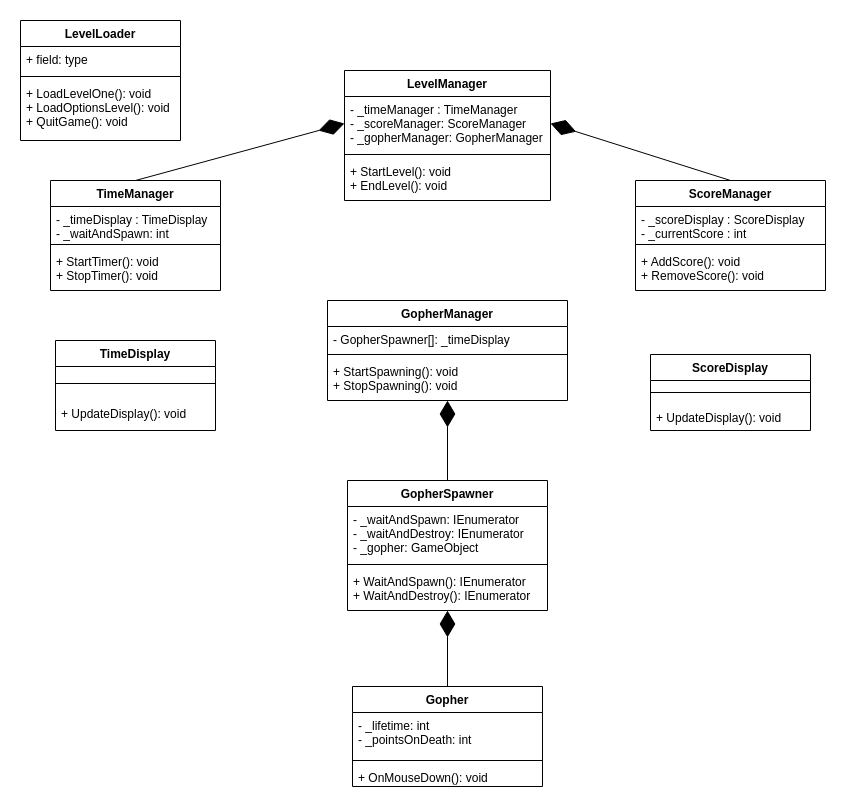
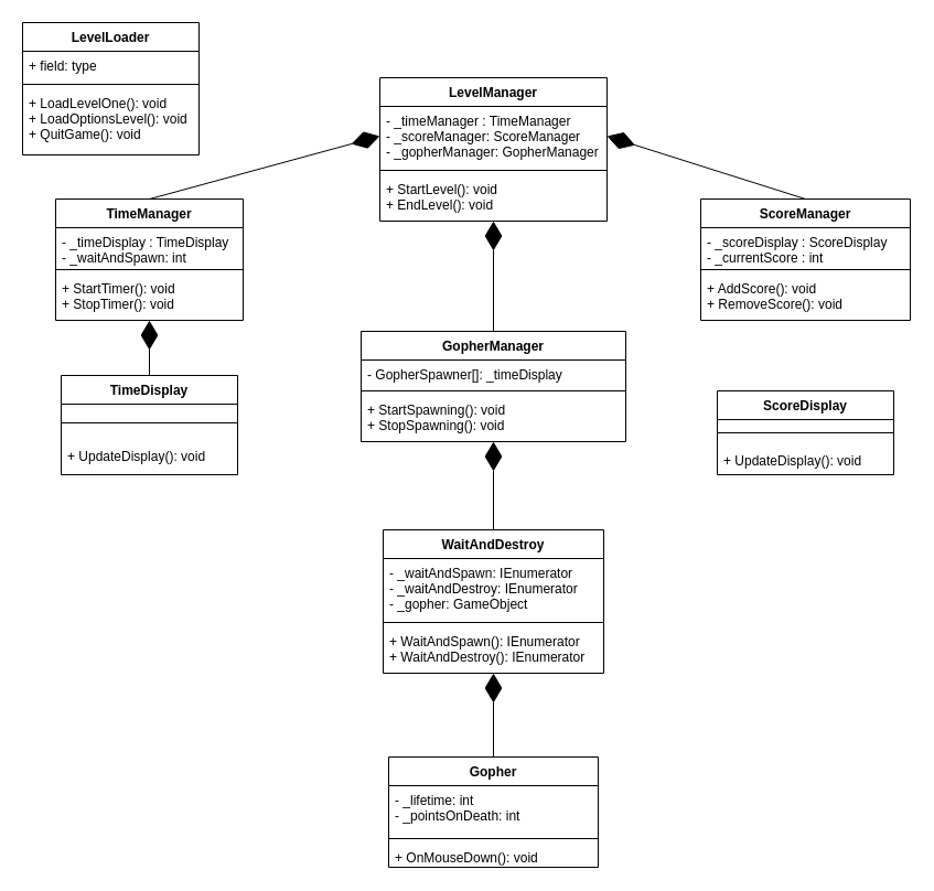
  <mxCell id="0" />
  <mxCell id="1" parent="0" />
  <mxCell id="2" value="LevelLoader" style="swimlane;fontStyle=1;align=center;verticalAlign=top;childLayout=stackLayout;horizontal=1;startSize=26;horizontalStack=0;resizeParent=1;resizeParentMax=0;resizeLast=0;collapsible=1;marginBottom=0;" vertex="1" parent="1"><mxGeometry x="20" y="20" width="160" height="120" as="geometry" /></mxCell>
  <mxCell id="3" value="+ field: type" style="text;strokeColor=none;fillColor=none;align=left;verticalAlign=top;spacingLeft=4;spacingRight=4;overflow=hidden;rotatable=0;points=[[0,0.5],[1,0.5]];portConstraint=eastwest;" vertex="1" parent="2"><mxGeometry y="26" width="160" height="26" as="geometry" /></mxCell>
  <mxCell id="4" value="" style="line;strokeWidth=1;fillColor=none;align=left;verticalAlign=middle;spacingTop=-1;spacingLeft=3;spacingRight=3;rotatable=0;labelPosition=right;points=[];portConstraint=eastwest;" vertex="1" parent="2"><mxGeometry y="52" width="160" height="8" as="geometry" /></mxCell>
  <mxCell id="5" value="+ LoadLevelOne(): void&#10;+ LoadOptionsLevel(): void&#10;+ QuitGame(): void" style="text;strokeColor=none;fillColor=none;align=left;verticalAlign=top;spacingLeft=4;spacingRight=4;overflow=hidden;rotatable=0;points=[[0,0.5],[1,0.5]];portConstraint=eastwest;" vertex="1" parent="2"><mxGeometry y="60" width="160" height="60" as="geometry" /></mxCell>
  <mxCell id="6" value="LevelManager" style="swimlane;fontStyle=1;align=center;verticalAlign=top;childLayout=stackLayout;horizontal=1;startSize=26;horizontalStack=0;resizeParent=1;resizeParentMax=0;resizeLast=0;collapsible=1;marginBottom=0;" vertex="1" parent="1"><mxGeometry x="344" y="70" width="206" height="130" as="geometry" /></mxCell>
  <mxCell id="7" value="- _timeManager : TimeManager&#10;- _scoreManager: ScoreManager&#10;- _gopherManager: GopherManager" style="text;strokeColor=none;fillColor=none;align=left;verticalAlign=top;spacingLeft=4;spacingRight=4;overflow=hidden;rotatable=0;points=[[0,0.5],[1,0.5]];portConstraint=eastwest;" vertex="1" parent="6"><mxGeometry y="26" width="206" height="54" as="geometry" /></mxCell>
  <mxCell id="8" value="" style="line;strokeWidth=1;fillColor=none;align=left;verticalAlign=middle;spacingTop=-1;spacingLeft=3;spacingRight=3;rotatable=0;labelPosition=right;points=[];portConstraint=eastwest;" vertex="1" parent="6"><mxGeometry y="80" width="206" height="8" as="geometry" /></mxCell>
  <mxCell id="9" value="+ StartLevel(): void&#10;+ EndLevel(): void" style="text;strokeColor=none;fillColor=none;align=left;verticalAlign=top;spacingLeft=4;spacingRight=4;overflow=hidden;rotatable=0;points=[[0,0.5],[1,0.5]];portConstraint=eastwest;" vertex="1" parent="6"><mxGeometry y="88" width="206" height="42" as="geometry" /></mxCell>
  <mxCell id="10" value="" style="endArrow=diamondThin;endFill=1;endSize=24;html=1;entryX=0;entryY=0.5;entryDx=0;entryDy=0;exitX=0.5;exitY=0;exitDx=0;exitDy=0;" edge="1" parent="1" source="20" target="7"><mxGeometry width="160" relative="1" as="geometry"><mxPoint x="500" y="370" as="sourcePoint" /><mxPoint x="660" y="370" as="targetPoint" /></mxGeometry></mxCell>
  <mxCell id="11" value="" style="endArrow=diamondThin;endFill=1;endSize=24;html=1;entryX=1;entryY=0.5;entryDx=0;entryDy=0;exitX=0.5;exitY=0;exitDx=0;exitDy=0;" edge="1" parent="1" source="13" target="7"><mxGeometry width="160" relative="1" as="geometry"><mxPoint x="600" y="120" as="sourcePoint" /><mxPoint x="760" y="120" as="targetPoint" /></mxGeometry></mxCell>
+ <mxCell id="12" value="" style="endArrow=diamondThin;endFill=1;endSize=24;html=1;exitX=0.5;exitY=0;exitDx=0;exitDy=0;" edge="1" parent="1" source="24" target="23"><mxGeometry width="160" relative="1" as="geometry"><mxPoint x="500" y="370" as="sourcePoint" /><mxPoint x="660" y="370" as="targetPoint" /></mxGeometry></mxCell>
  <mxCell id="13" value="ScoreManager" style="swimlane;fontStyle=1;align=center;verticalAlign=top;childLayout=stackLayout;horizontal=1;startSize=26;horizontalStack=0;resizeParent=1;resizeParentMax=0;resizeLast=0;collapsible=1;marginBottom=0;" vertex="1" parent="1"><mxGeometry x="635" y="180" width="190" height="110" as="geometry" /></mxCell>
  <mxCell id="14" value="- _scoreDisplay : ScoreDisplay&#10;- _currentScore : int" style="text;strokeColor=none;fillColor=none;align=left;verticalAlign=top;spacingLeft=4;spacingRight=4;overflow=hidden;rotatable=0;points=[[0,0.5],[1,0.5]];portConstraint=eastwest;" vertex="1" parent="13"><mxGeometry y="26" width="190" height="34" as="geometry" /></mxCell>
  <mxCell id="15" value="" style="line;strokeWidth=1;fillColor=none;align=left;verticalAlign=middle;spacingTop=-1;spacingLeft=3;spacingRight=3;rotatable=0;labelPosition=right;points=[];portConstraint=eastwest;" vertex="1" parent="13"><mxGeometry y="60" width="190" height="8" as="geometry" /></mxCell>
  <mxCell id="16" value="+ AddScore(): void&#10;+ RemoveScore(): void" style="text;strokeColor=none;fillColor=none;align=left;verticalAlign=top;spacingLeft=4;spacingRight=4;overflow=hidden;rotatable=0;points=[[0,0.5],[1,0.5]];portConstraint=eastwest;" vertex="1" parent="13"><mxGeometry y="68" width="190" height="42" as="geometry" /></mxCell>
+ <mxCell id="17" value="" style="endArrow=diamondThin;endFill=1;endSize=24;html=1;exitX=0.5;exitY=0;exitDx=0;exitDy=0;" edge="1" parent="1" source="30" target="9"><mxGeometry width="160" relative="1" as="geometry"><mxPoint x="500" y="370" as="sourcePoint" /><mxPoint x="443" y="190" as="targetPoint" /></mxGeometry></mxCell>
  <mxCell id="18" value="" style="endArrow=diamondThin;endFill=1;endSize=24;html=1;" edge="1" parent="1" source="34" target="33"><mxGeometry width="160" relative="1" as="geometry"><mxPoint x="587" y="380" as="sourcePoint" /><mxPoint x="747" y="380" as="targetPoint" /></mxGeometry></mxCell>
  <mxCell id="19" value="" style="endArrow=diamondThin;endFill=1;endSize=24;html=1;exitX=0.5;exitY=0;exitDx=0;exitDy=0;" edge="1" parent="1" source="38" target="37"><mxGeometry width="160" relative="1" as="geometry"><mxPoint x="500" y="386" as="sourcePoint" /><mxPoint x="450" y="556" as="targetPoint" /></mxGeometry></mxCell>
  <mxCell id="20" value="TimeManager" style="swimlane;fontStyle=1;align=center;verticalAlign=top;childLayout=stackLayout;horizontal=1;startSize=26;horizontalStack=0;resizeParent=1;resizeParentMax=0;resizeLast=0;collapsible=1;marginBottom=0;" vertex="1" parent="1"><mxGeometry x="50" y="180" width="170" height="110" as="geometry"><mxRectangle x="40" y="240" width="110" height="26" as="alternateBounds" /></mxGeometry></mxCell>
  <mxCell id="21" value="- _timeDisplay : TimeDisplay&#10;- _waitAndSpawn: int" style="text;strokeColor=none;fillColor=none;align=left;verticalAlign=top;spacingLeft=4;spacingRight=4;overflow=hidden;rotatable=0;points=[[0,0.5],[1,0.5]];portConstraint=eastwest;" vertex="1" parent="20"><mxGeometry y="26" width="170" height="34" as="geometry" /></mxCell>
  <mxCell id="22" value="" style="line;strokeWidth=1;fillColor=none;align=left;verticalAlign=middle;spacingTop=-1;spacingLeft=3;spacingRight=3;rotatable=0;labelPosition=right;points=[];portConstraint=eastwest;" vertex="1" parent="20"><mxGeometry y="60" width="170" height="8" as="geometry" /></mxCell>
  <mxCell id="23" value="+ StartTimer(): void&#10;+ StopTimer(): void" style="text;strokeColor=none;fillColor=none;align=left;verticalAlign=top;spacingLeft=4;spacingRight=4;overflow=hidden;rotatable=0;points=[[0,0.5],[1,0.5]];portConstraint=eastwest;" vertex="1" parent="20"><mxGeometry y="68" width="170" height="42" as="geometry" /></mxCell>
  <mxCell id="24" value="TimeDisplay" style="swimlane;fontStyle=1;align=center;verticalAlign=top;childLayout=stackLayout;horizontal=1;startSize=26;horizontalStack=0;resizeParent=1;resizeParentMax=0;resizeLast=0;collapsible=1;marginBottom=0;" vertex="1" parent="1"><mxGeometry x="55" y="340" width="160" height="90" as="geometry" /></mxCell>
  <mxCell id="25" value="" style="line;strokeWidth=1;fillColor=none;align=left;verticalAlign=middle;spacingTop=-1;spacingLeft=3;spacingRight=3;rotatable=0;labelPosition=right;points=[];portConstraint=eastwest;" vertex="1" parent="24"><mxGeometry y="26" width="160" height="34" as="geometry" /></mxCell>
  <mxCell id="26" value="+ UpdateDisplay(): void" style="text;strokeColor=none;fillColor=none;align=left;verticalAlign=top;spacingLeft=4;spacingRight=4;overflow=hidden;rotatable=0;points=[[0,0.5],[1,0.5]];portConstraint=eastwest;" vertex="1" parent="24"><mxGeometry y="60" width="160" height="30" as="geometry" /></mxCell>
  <mxCell id="27" value="ScoreDisplay" style="swimlane;fontStyle=1;align=center;verticalAlign=top;childLayout=stackLayout;horizontal=1;startSize=26;horizontalStack=0;resizeParent=1;resizeParentMax=0;resizeLast=0;collapsible=1;marginBottom=0;" vertex="1" parent="1"><mxGeometry x="650" y="354" width="160" height="76" as="geometry" /></mxCell>
  <mxCell id="28" value="" style="line;strokeWidth=1;fillColor=none;align=left;verticalAlign=middle;spacingTop=-1;spacingLeft=3;spacingRight=3;rotatable=0;labelPosition=right;points=[];portConstraint=eastwest;" vertex="1" parent="27"><mxGeometry y="26" width="160" height="24" as="geometry" /></mxCell>
  <mxCell id="29" value="+ UpdateDisplay(): void" style="text;strokeColor=none;fillColor=none;align=left;verticalAlign=top;spacingLeft=4;spacingRight=4;overflow=hidden;rotatable=0;points=[[0,0.5],[1,0.5]];portConstraint=eastwest;" vertex="1" parent="27"><mxGeometry y="50" width="160" height="26" as="geometry" /></mxCell>
  <mxCell id="30" value="GopherManager" style="swimlane;fontStyle=1;align=center;verticalAlign=top;childLayout=stackLayout;horizontal=1;startSize=26;horizontalStack=0;resizeParent=1;resizeParentMax=0;resizeLast=0;collapsible=1;marginBottom=0;" vertex="1" parent="1"><mxGeometry x="327" y="300" width="240" height="100" as="geometry" /></mxCell>
  <mxCell id="31" value="- GopherSpawner[]: _timeDisplay" style="text;strokeColor=none;fillColor=none;align=left;verticalAlign=top;spacingLeft=4;spacingRight=4;overflow=hidden;rotatable=0;points=[[0,0.5],[1,0.5]];portConstraint=eastwest;" vertex="1" parent="30"><mxGeometry y="26" width="240" height="24" as="geometry" /></mxCell>
  <mxCell id="32" value="" style="line;strokeWidth=1;fillColor=none;align=left;verticalAlign=middle;spacingTop=-1;spacingLeft=3;spacingRight=3;rotatable=0;labelPosition=right;points=[];portConstraint=eastwest;" vertex="1" parent="30"><mxGeometry y="50" width="240" height="8" as="geometry" /></mxCell>
  <mxCell id="33" value="+ StartSpawning(): void&#10;+ StopSpawning(): void" style="text;strokeColor=none;fillColor=none;align=left;verticalAlign=top;spacingLeft=4;spacingRight=4;overflow=hidden;rotatable=0;points=[[0,0.5],[1,0.5]];portConstraint=eastwest;" vertex="1" parent="30"><mxGeometry y="58" width="240" height="42" as="geometry" /></mxCell>
- <mxCell id="34" value="GopherSpawner" style="swimlane;fontStyle=1;align=center;verticalAlign=top;childLayout=stackLayout;horizontal=1;startSize=26;horizontalStack=0;resizeParent=1;resizeParentMax=0;resizeLast=0;collapsible=1;marginBottom=0;" vertex="1" parent="1"><mxGeometry x="347" y="480" width="200" height="130" as="geometry" /></mxCell>
+ <mxCell id="34" value="WaitAndDestroy" style="swimlane;fontStyle=1;align=center;verticalAlign=top;childLayout=stackLayout;horizontal=1;startSize=26;horizontalStack=0;resizeParent=1;resizeParentMax=0;resizeLast=0;collapsible=1;marginBottom=0;" vertex="1" parent="1"><mxGeometry x="347" y="480" width="200" height="130" as="geometry" /></mxCell>
  <mxCell id="35" value="- _waitAndSpawn: IEnumerator&#10;- _waitAndDestroy: IEnumerator&#10;- _gopher: GameObject" style="text;strokeColor=none;fillColor=none;align=left;verticalAlign=top;spacingLeft=4;spacingRight=4;overflow=hidden;rotatable=0;points=[[0,0.5],[1,0.5]];portConstraint=eastwest;" vertex="1" parent="34"><mxGeometry y="26" width="200" height="54" as="geometry" /></mxCell>
  <mxCell id="36" value="" style="line;strokeWidth=1;fillColor=none;align=left;verticalAlign=middle;spacingTop=-1;spacingLeft=3;spacingRight=3;rotatable=0;labelPosition=right;points=[];portConstraint=eastwest;" vertex="1" parent="34"><mxGeometry y="80" width="200" height="8" as="geometry" /></mxCell>
  <mxCell id="37" value="+ WaitAndSpawn(): IEnumerator&#10;+ WaitAndDestroy(): IEnumerator" style="text;strokeColor=none;fillColor=none;align=left;verticalAlign=top;spacingLeft=4;spacingRight=4;overflow=hidden;rotatable=0;points=[[0,0.5],[1,0.5]];portConstraint=eastwest;" vertex="1" parent="34"><mxGeometry y="88" width="200" height="42" as="geometry" /></mxCell>
  <mxCell id="38" value="Gopher" style="swimlane;fontStyle=1;align=center;verticalAlign=top;childLayout=stackLayout;horizontal=1;startSize=26;horizontalStack=0;resizeParent=1;resizeParentMax=0;resizeLast=0;collapsible=1;marginBottom=0;" vertex="1" parent="1"><mxGeometry x="352" y="686" width="190" height="100" as="geometry" /></mxCell>
  <mxCell id="39" value="- _lifetime: int&#10;- _pointsOnDeath: int" style="text;strokeColor=none;fillColor=none;align=left;verticalAlign=top;spacingLeft=4;spacingRight=4;overflow=hidden;rotatable=0;points=[[0,0.5],[1,0.5]];portConstraint=eastwest;" vertex="1" parent="38"><mxGeometry y="26" width="190" height="44" as="geometry" /></mxCell>
  <mxCell id="40" value="" style="line;strokeWidth=1;fillColor=none;align=left;verticalAlign=middle;spacingTop=-1;spacingLeft=3;spacingRight=3;rotatable=0;labelPosition=right;points=[];portConstraint=eastwest;" vertex="1" parent="38"><mxGeometry y="70" width="190" height="8" as="geometry" /></mxCell>
  <mxCell id="41" value="+ OnMouseDown(): void" style="text;strokeColor=none;fillColor=none;align=left;verticalAlign=top;spacingLeft=4;spacingRight=4;overflow=hidden;rotatable=0;points=[[0,0.5],[1,0.5]];portConstraint=eastwest;" vertex="1" parent="38"><mxGeometry y="78" width="190" height="22" as="geometry" /></mxCell>
